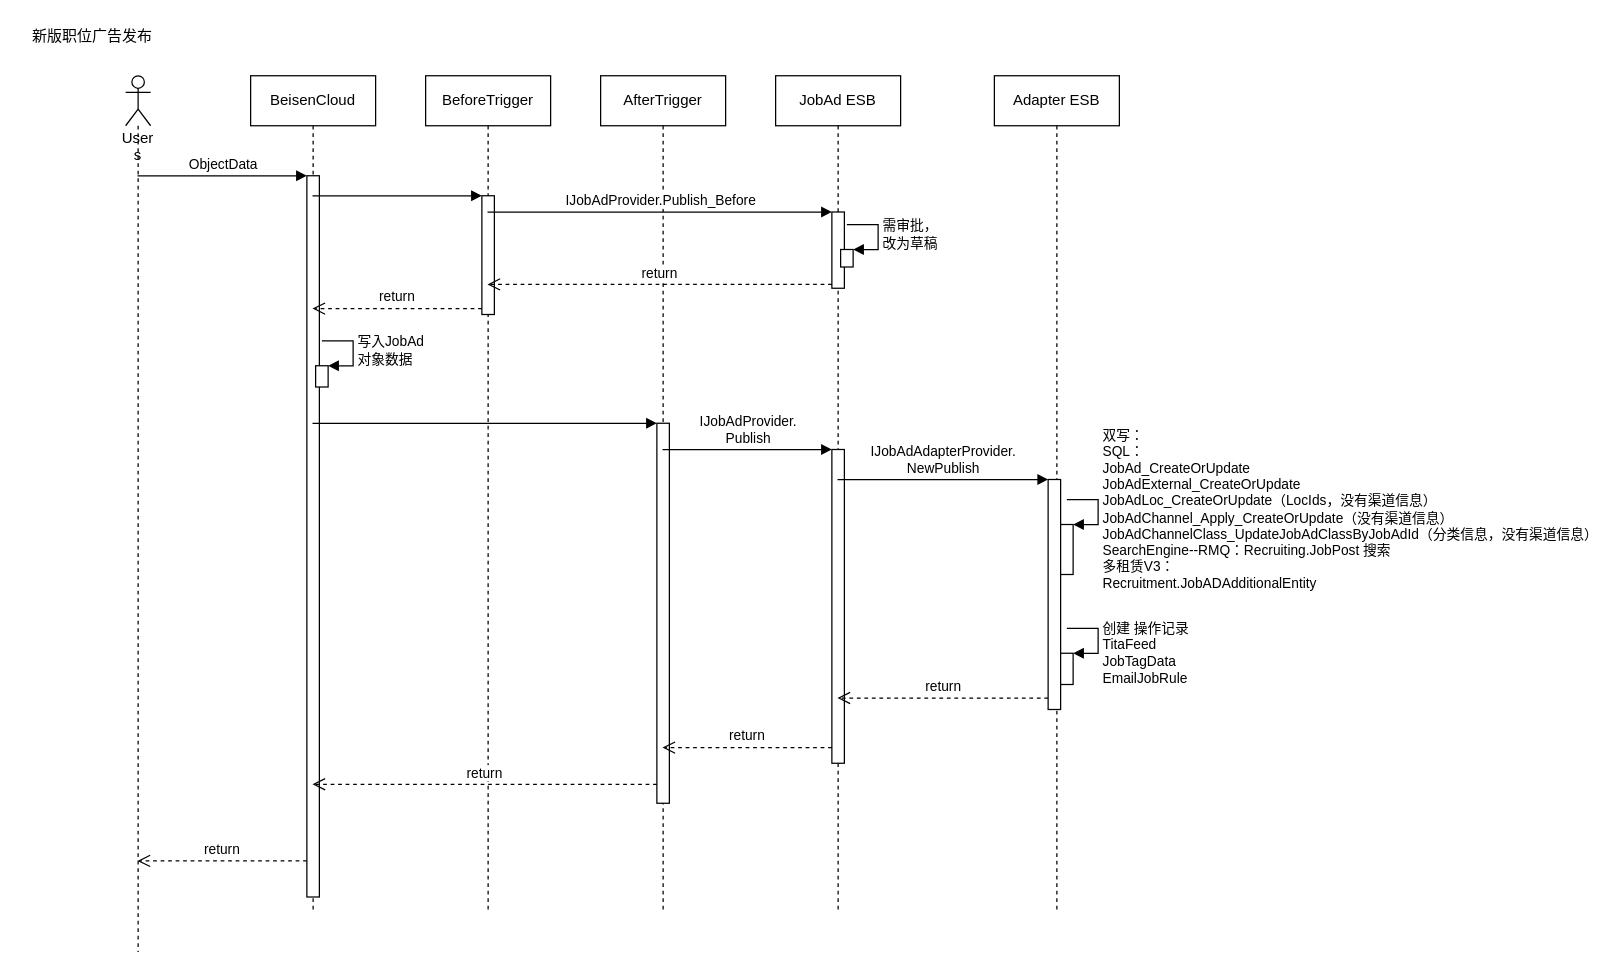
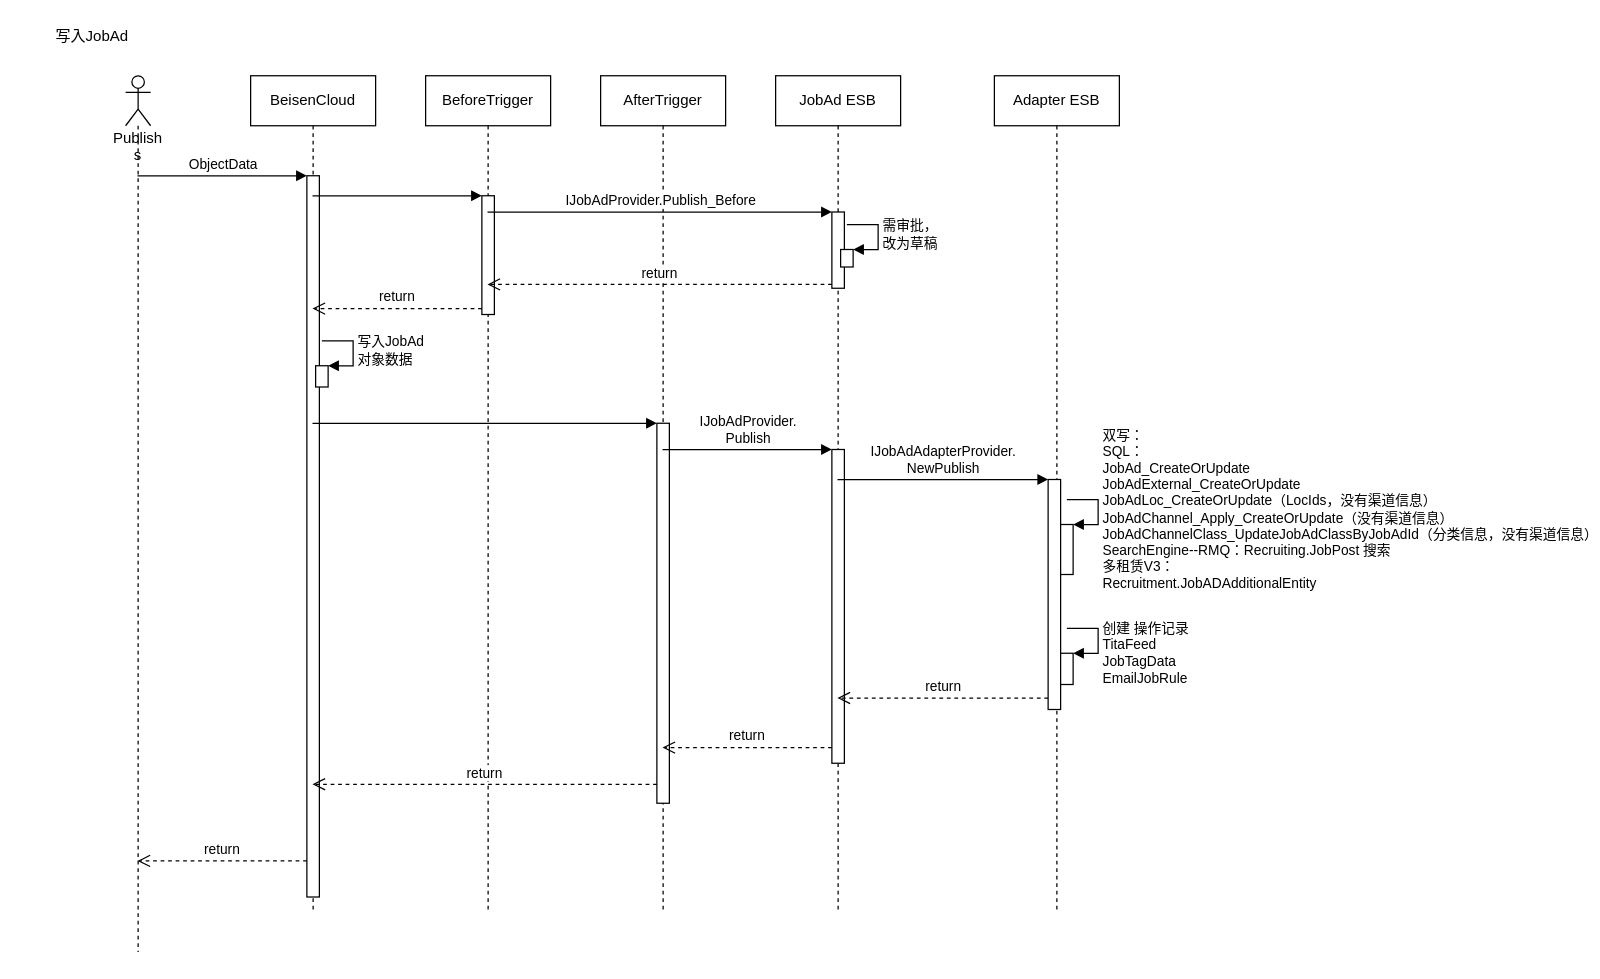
  <mxCell id="0" />
  <mxCell id="1" parent="0" />
  <mxCell id="2" value="BeisenCloud" style="shape=umlLifeline;perimeter=lifelinePerimeter;whiteSpace=wrap;html=1;container=1;collapsible=0;recursiveResize=0;outlineConnect=0;" parent="1" vertex="1"><mxGeometry x="200" y="60" width="100" height="670" as="geometry" /></mxCell>
  <mxCell id="3" value="" style="html=1;points=[];perimeter=orthogonalPerimeter;" vertex="1" parent="2"><mxGeometry x="45" y="80" width="10" height="577" as="geometry" /></mxCell>
  <mxCell id="4" value="" style="html=1;points=[];perimeter=orthogonalPerimeter;" vertex="1" parent="2"><mxGeometry x="52" y="232" width="10" height="17" as="geometry" /></mxCell>
  <mxCell id="5" value="写入JobAd&lt;br&gt;对象数据" style="edgeStyle=orthogonalEdgeStyle;html=1;align=left;spacingLeft=2;endArrow=block;rounded=0;entryX=1;entryY=0;" edge="1" target="4" parent="2"><mxGeometry relative="1" as="geometry"><mxPoint x="57" y="212" as="sourcePoint" /><Array as="points"><mxPoint x="82" y="212" /></Array></mxGeometry></mxCell>
  <mxCell id="6" value="BeforeTrigger" style="shape=umlLifeline;perimeter=lifelinePerimeter;whiteSpace=wrap;html=1;container=1;collapsible=0;recursiveResize=0;outlineConnect=0;" parent="1" vertex="1"><mxGeometry x="340" y="60" width="100" height="670" as="geometry" /></mxCell>
  <mxCell id="7" value="" style="html=1;points=[];perimeter=orthogonalPerimeter;" vertex="1" parent="6"><mxGeometry x="45" y="96" width="10" height="95" as="geometry" /></mxCell>
  <mxCell id="8" value="AfterTrigger" style="shape=umlLifeline;perimeter=lifelinePerimeter;whiteSpace=wrap;html=1;container=1;collapsible=0;recursiveResize=0;outlineConnect=0;" parent="1" vertex="1"><mxGeometry x="480" y="60" width="100" height="670" as="geometry" /></mxCell>
  <mxCell id="9" value="" style="html=1;points=[];perimeter=orthogonalPerimeter;" vertex="1" parent="8"><mxGeometry x="45" y="278" width="10" height="304" as="geometry" /></mxCell>
  <mxCell id="10" value="JobAd ESB" style="shape=umlLifeline;perimeter=lifelinePerimeter;whiteSpace=wrap;html=1;container=1;collapsible=0;recursiveResize=0;outlineConnect=0;" parent="1" vertex="1"><mxGeometry x="620" y="60" width="100" height="670" as="geometry" /></mxCell>
  <mxCell id="11" value="" style="html=1;points=[];perimeter=orthogonalPerimeter;" vertex="1" parent="10"><mxGeometry x="45" y="109" width="10" height="61" as="geometry" /></mxCell>
  <mxCell id="12" value="" style="html=1;points=[];perimeter=orthogonalPerimeter;" vertex="1" parent="10"><mxGeometry x="52" y="139" width="10" height="14" as="geometry" /></mxCell>
  <mxCell id="13" value="需审批，&lt;br&gt;改为草稿" style="edgeStyle=orthogonalEdgeStyle;html=1;align=left;spacingLeft=2;endArrow=block;rounded=0;entryX=1;entryY=0;" edge="1" target="12" parent="10"><mxGeometry relative="1" as="geometry"><mxPoint x="57" y="119" as="sourcePoint" /><Array as="points"><mxPoint x="82" y="119" /></Array></mxGeometry></mxCell>
  <mxCell id="14" value="" style="html=1;points=[];perimeter=orthogonalPerimeter;" vertex="1" parent="10"><mxGeometry x="45" y="299" width="10" height="251" as="geometry" /></mxCell>
  <mxCell id="15" value="Adapter ESB" style="shape=umlLifeline;perimeter=lifelinePerimeter;whiteSpace=wrap;html=1;container=1;collapsible=0;recursiveResize=0;outlineConnect=0;" parent="1" vertex="1"><mxGeometry x="795" y="60" width="100" height="670" as="geometry" /></mxCell>
  <mxCell id="16" value="" style="html=1;points=[];perimeter=orthogonalPerimeter;" vertex="1" parent="15"><mxGeometry x="43" y="323" width="10" height="184" as="geometry" /></mxCell>
  <mxCell id="17" value="" style="html=1;points=[];perimeter=orthogonalPerimeter;" vertex="1" parent="15"><mxGeometry x="53" y="359" width="10" height="40" as="geometry" /></mxCell>
  <mxCell id="18" value="双写：&lt;br&gt;SQL：&lt;br&gt;JobAd_CreateOrUpdate&lt;br&gt;&lt;span style=&quot;font-size: 11px&quot;&gt;JobAdExternal_CreateOrUpdate&lt;/span&gt;&lt;br&gt;&lt;span style=&quot;font-size: 11px&quot;&gt;JobAdLoc_CreateOrUpdate（LocIds，没有渠道信息）&lt;/span&gt;&lt;br&gt;&lt;span style=&quot;font-size: 11px&quot;&gt;JobAdChannel_Apply_CreateOrUpdate&lt;/span&gt;（没有渠道信息）&lt;br&gt;&lt;span style=&quot;font-size: 11px&quot;&gt;JobAdChannelClass_UpdateJobAdClassByJobAdId（分类信息，没有渠道信息）&lt;br&gt;&lt;/span&gt;SearchEngine--RMQ：Recruiting.JobPost 搜索&lt;br&gt;多租赁V3：&lt;br&gt;&lt;span style=&quot;font-size: 11px&quot;&gt;Recruitment.JobADAdditionalEntity&lt;/span&gt;" style="edgeStyle=orthogonalEdgeStyle;html=1;align=left;spacingLeft=2;endArrow=block;rounded=0;entryX=1;entryY=0;" edge="1" target="17" parent="15"><mxGeometry relative="1" as="geometry"><mxPoint x="58" y="339" as="sourcePoint" /><Array as="points"><mxPoint x="83" y="339" /></Array></mxGeometry></mxCell>
  <mxCell id="19" value="" style="html=1;points=[];perimeter=orthogonalPerimeter;" vertex="1" parent="15"><mxGeometry x="53" y="462" width="10" height="25" as="geometry" /></mxCell>
  <mxCell id="20" value="创建 操作记录&lt;br&gt;TitaFeed&lt;br&gt;JobTagData&lt;br&gt;EmailJobRule" style="edgeStyle=orthogonalEdgeStyle;html=1;align=left;spacingLeft=2;endArrow=block;rounded=0;entryX=1;entryY=0;" edge="1" target="19" parent="15"><mxGeometry x="0.385" relative="1" as="geometry"><mxPoint x="58" y="442" as="sourcePoint" /><Array as="points"><mxPoint x="83" y="442" /></Array><mxPoint as="offset" /></mxGeometry></mxCell>
- <mxCell id="21" value="User&lt;br&gt;s" style="shape=umlLifeline;participant=umlActor;perimeter=lifelinePerimeter;whiteSpace=wrap;html=1;container=1;collapsible=0;recursiveResize=0;verticalAlign=top;spacingTop=36;outlineConnect=0;" parent="1" vertex="1"><mxGeometry x="100" y="60" width="20" height="701" as="geometry" /></mxCell>
+ <mxCell id="21" value="Publish&lt;br&gt;s" style="shape=umlLifeline;participant=umlActor;perimeter=lifelinePerimeter;whiteSpace=wrap;html=1;container=1;collapsible=0;recursiveResize=0;verticalAlign=top;spacingTop=36;outlineConnect=0;" parent="1" vertex="1"><mxGeometry x="100" y="60" width="20" height="701" as="geometry" /></mxCell>
  <mxCell id="22" value="return" style="html=1;verticalAlign=bottom;endArrow=open;dashed=1;endSize=8;exitX=0;exitY=0.95;" edge="1" source="3" parent="1" target="21"><mxGeometry relative="1" as="geometry"><mxPoint x="175" y="216" as="targetPoint" /></mxGeometry></mxCell>
  <mxCell id="23" value="ObjectData" style="html=1;verticalAlign=bottom;endArrow=block;entryX=0;entryY=0;" edge="1" target="3" parent="1" source="21"><mxGeometry relative="1" as="geometry"><mxPoint x="175" y="140" as="sourcePoint" /></mxGeometry></mxCell>
  <mxCell id="24" value="" style="html=1;verticalAlign=bottom;endArrow=block;entryX=0;entryY=0;" edge="1" target="7" parent="1" source="2"><mxGeometry relative="1" as="geometry"><mxPoint x="315" y="156" as="sourcePoint" /></mxGeometry></mxCell>
  <mxCell id="25" value="return" style="html=1;verticalAlign=bottom;endArrow=open;dashed=1;endSize=8;exitX=0;exitY=0.95;" edge="1" source="7" parent="1" target="2"><mxGeometry relative="1" as="geometry"><mxPoint x="315" y="232" as="targetPoint" /></mxGeometry></mxCell>
  <mxCell id="26" value="IJobAdProvider.Publish_Before" style="html=1;verticalAlign=bottom;endArrow=block;entryX=0;entryY=0;" edge="1" target="11" parent="1" source="6"><mxGeometry relative="1" as="geometry"><mxPoint x="595" y="169" as="sourcePoint" /></mxGeometry></mxCell>
  <mxCell id="27" value="return" style="html=1;verticalAlign=bottom;endArrow=open;dashed=1;endSize=8;exitX=0;exitY=0.95;" edge="1" source="11" parent="1" target="6"><mxGeometry relative="1" as="geometry"><mxPoint x="595" y="245" as="targetPoint" /></mxGeometry></mxCell>
- <mxCell id="28" value="新版职位广告发布" style="text;html=1;align=center;verticalAlign=middle;resizable=0;points=[];autosize=1;" vertex="1" parent="1"><mxGeometry x="20" y="20" width="106" height="18" as="geometry" /></mxCell>
+ <mxCell id="28" value="写入JobAd" style="text;html=1;align=center;verticalAlign=middle;resizable=0;points=[];autosize=1;" vertex="1" parent="1"><mxGeometry x="20" y="20" width="106" height="18" as="geometry" /></mxCell>
  <mxCell id="29" value="" style="html=1;verticalAlign=bottom;endArrow=block;entryX=0;entryY=0;" edge="1" target="9" parent="1" source="2"><mxGeometry relative="1" as="geometry"><mxPoint x="455" y="338" as="sourcePoint" /></mxGeometry></mxCell>
  <mxCell id="30" value="return" style="html=1;verticalAlign=bottom;endArrow=open;dashed=1;endSize=8;exitX=0;exitY=0.95;" edge="1" source="9" parent="1" target="2"><mxGeometry relative="1" as="geometry"><mxPoint x="455" y="414" as="targetPoint" /></mxGeometry></mxCell>
  <mxCell id="31" value="return" style="html=1;verticalAlign=bottom;endArrow=open;dashed=1;endSize=8;exitX=0;exitY=0.95;" edge="1" source="14" parent="1" target="8"><mxGeometry relative="1" as="geometry"><mxPoint x="595" y="435" as="targetPoint" /></mxGeometry></mxCell>
  <mxCell id="32" value="IJobAdProvider.&lt;br&gt;Publish" style="html=1;verticalAlign=bottom;endArrow=block;entryX=0;entryY=0;" edge="1" target="14" parent="1" source="8"><mxGeometry relative="1" as="geometry"><mxPoint x="595" y="359" as="sourcePoint" /></mxGeometry></mxCell>
  <mxCell id="33" value="return" style="html=1;verticalAlign=bottom;endArrow=open;dashed=1;endSize=8;exitX=0;exitY=0.95;" edge="1" source="16" parent="1" target="10"><mxGeometry relative="1" as="geometry"><mxPoint x="733" y="459" as="targetPoint" /></mxGeometry></mxCell>
  <mxCell id="34" value="IJobAdAdapterProvider.&lt;br&gt;NewPublish" style="html=1;verticalAlign=bottom;endArrow=block;entryX=0;entryY=0;" edge="1" target="16" parent="1" source="10"><mxGeometry relative="1" as="geometry"><mxPoint x="733" y="383" as="sourcePoint" /></mxGeometry></mxCell>
